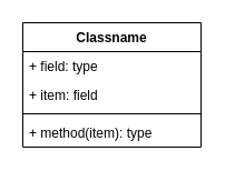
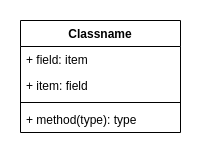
  <mxCell id="0" />
  <mxCell id="1" parent="0" />
  <mxCell id="2" value="Classname" style="swimlane;fontStyle=1;align=center;verticalAlign=top;childLayout=stackLayout;horizontal=1;startSize=26;horizontalStack=0;resizeParent=1;resizeParentMax=0;resizeLast=0;collapsible=1;marginBottom=0;" vertex="1" parent="1"><mxGeometry x="20" y="20" width="160" height="112" as="geometry" /></mxCell>
- <mxCell id="3" value="+ field: type" style="text;strokeColor=none;fillColor=none;align=left;verticalAlign=top;spacingLeft=4;spacingRight=4;overflow=hidden;rotatable=0;points=[[0,0.5],[1,0.5]];portConstraint=eastwest;" vertex="1" parent="2"><mxGeometry y="26" width="160" height="26" as="geometry" /></mxCell>
+ <mxCell id="3" value="+ field: item" style="text;strokeColor=none;fillColor=none;align=left;verticalAlign=top;spacingLeft=4;spacingRight=4;overflow=hidden;rotatable=0;points=[[0,0.5],[1,0.5]];portConstraint=eastwest;" vertex="1" parent="2"><mxGeometry y="26" width="160" height="26" as="geometry" /></mxCell>
  <mxCell id="4" value="+ item: field" style="text;strokeColor=none;fillColor=none;align=left;verticalAlign=top;spacingLeft=4;spacingRight=4;overflow=hidden;rotatable=0;points=[[0,0.5],[1,0.5]];portConstraint=eastwest;" vertex="1" parent="2"><mxGeometry y="52" width="160" height="26" as="geometry" /></mxCell>
  <mxCell id="5" value="" style="line;strokeWidth=1;fillColor=none;align=left;verticalAlign=middle;spacingTop=-1;spacingLeft=3;spacingRight=3;rotatable=0;labelPosition=right;points=[];portConstraint=eastwest;" vertex="1" parent="2"><mxGeometry y="78" width="160" height="8" as="geometry" /></mxCell>
- <mxCell id="6" value="+ method(item): type" style="text;strokeColor=none;fillColor=none;align=left;verticalAlign=top;spacingLeft=4;spacingRight=4;overflow=hidden;rotatable=0;points=[[0,0.5],[1,0.5]];portConstraint=eastwest;" vertex="1" parent="2"><mxGeometry y="86" width="160" height="26" as="geometry" /></mxCell>
+ <mxCell id="6" value="+ method(type): type" style="text;strokeColor=none;fillColor=none;align=left;verticalAlign=top;spacingLeft=4;spacingRight=4;overflow=hidden;rotatable=0;points=[[0,0.5],[1,0.5]];portConstraint=eastwest;" vertex="1" parent="2"><mxGeometry y="86" width="160" height="26" as="geometry" /></mxCell>
